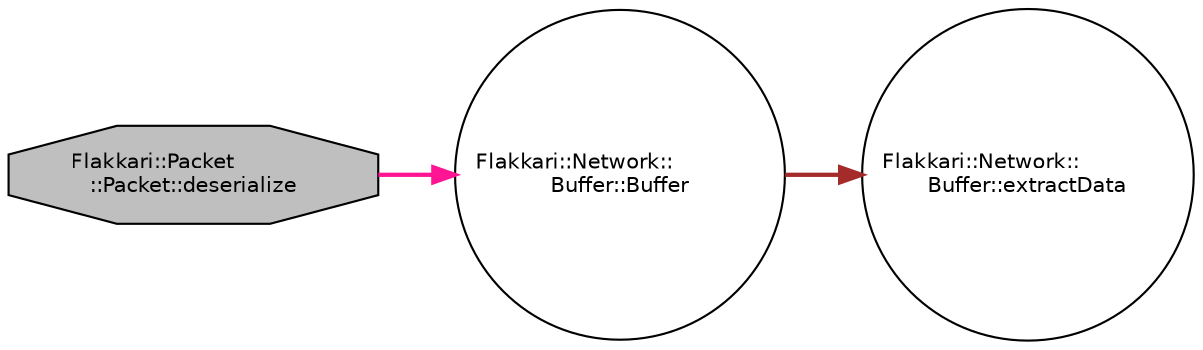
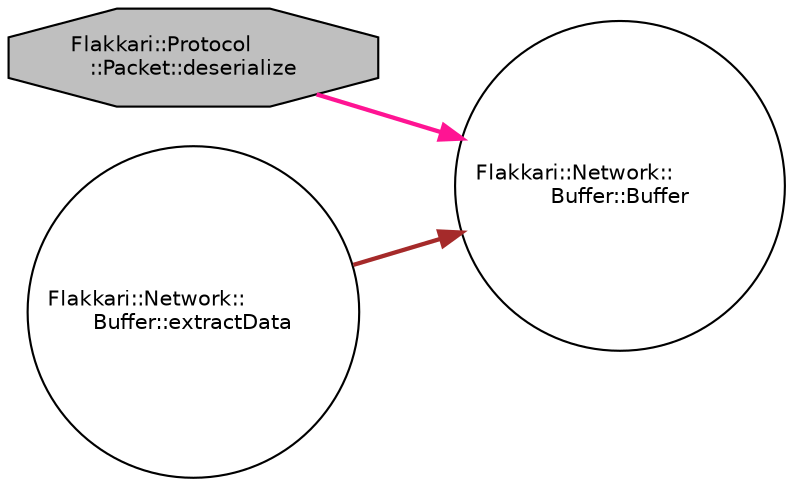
  digraph {
    rankdir=LR
    node [color=black fillcolor=white fontname=Helvetica fontsize=10 shape=circle style=filled]
    edge [fontname=Helvetica fontsize=10 labelfontname=Helvetica labelfontsize=10 style=bold]
-   n1 [fillcolor=grey75 fontcolor=black height=0.2 label="Flakkari::Packet\l::Packet::deserialize" shape=octagon width=0.4]
+   n1 [fillcolor=grey75 fontcolor=black height=0.2 label="Flakkari::Protocol\l::Packet::deserialize" shape=octagon width=0.4]
    n2 [height=0.2 label="Flakkari::Network::\lBuffer::Buffer" width=0.4]
    n3 [height=0.2 label="Flakkari::Network::\lBuffer::extractData" width=0.4]
    n1 -> n2 [color=deeppink]
-   n2 -> n3 [color=brown]
+   n3 -> n2 [color=brown]
  }
